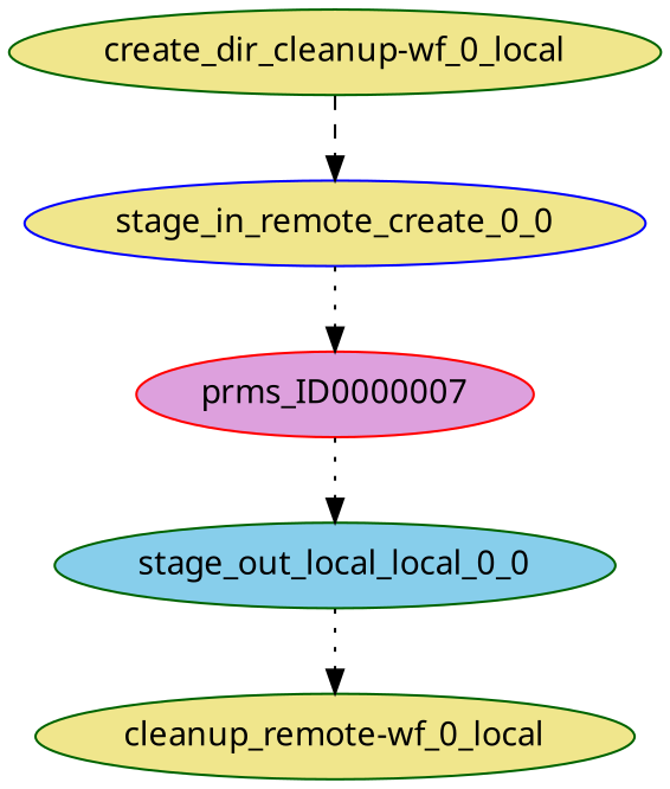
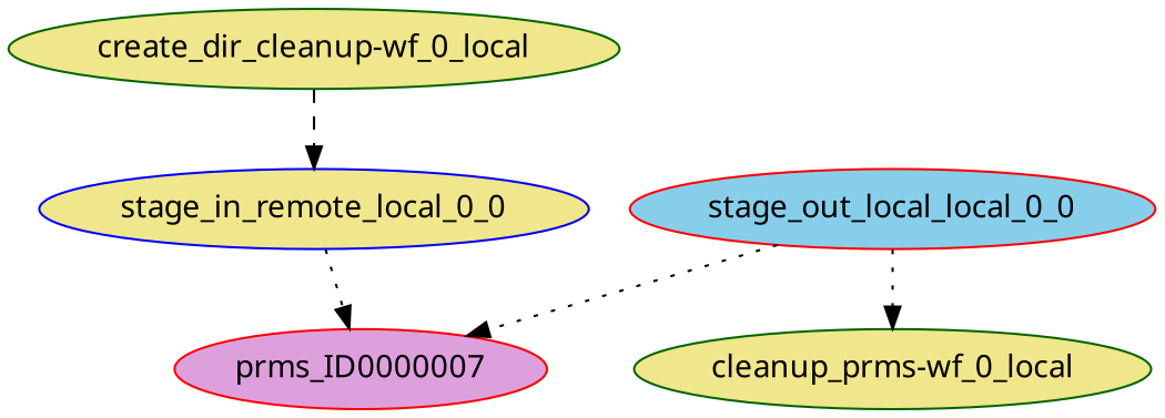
  digraph {
    fontname="Noto Sans"
    node [color=red fillcolor=khaki fontname="Noto Sans" shape=ellipse style=filled]
    edge [arrowhead=normal arrowsize=1.0 fontname="Noto Sans" style=dotted]
-   n1 [color=blue label=stage_in_remote_create_0_0]
+   n1 [color=blue label=stage_in_remote_local_0_0]
    n2 [fillcolor=plum label=prms_ID0000007]
-   n3 [color=darkgreen fillcolor=skyblue label=stage_out_local_local_0_0]
-   n4 [color=darkgreen label="cleanup_remote-wf_0_local"]
+   n3 [fillcolor=skyblue label=stage_out_local_local_0_0]
+   n4 [color=darkgreen label="cleanup_prms-wf_0_local"]
    n5 [color=darkgreen label="create_dir_cleanup-wf_0_local"]
    n1 -> n2
-   n2 -> n3
+   n3 -> n2
    n3 -> n4
    n5 -> n1 [style=dashed]
  }
